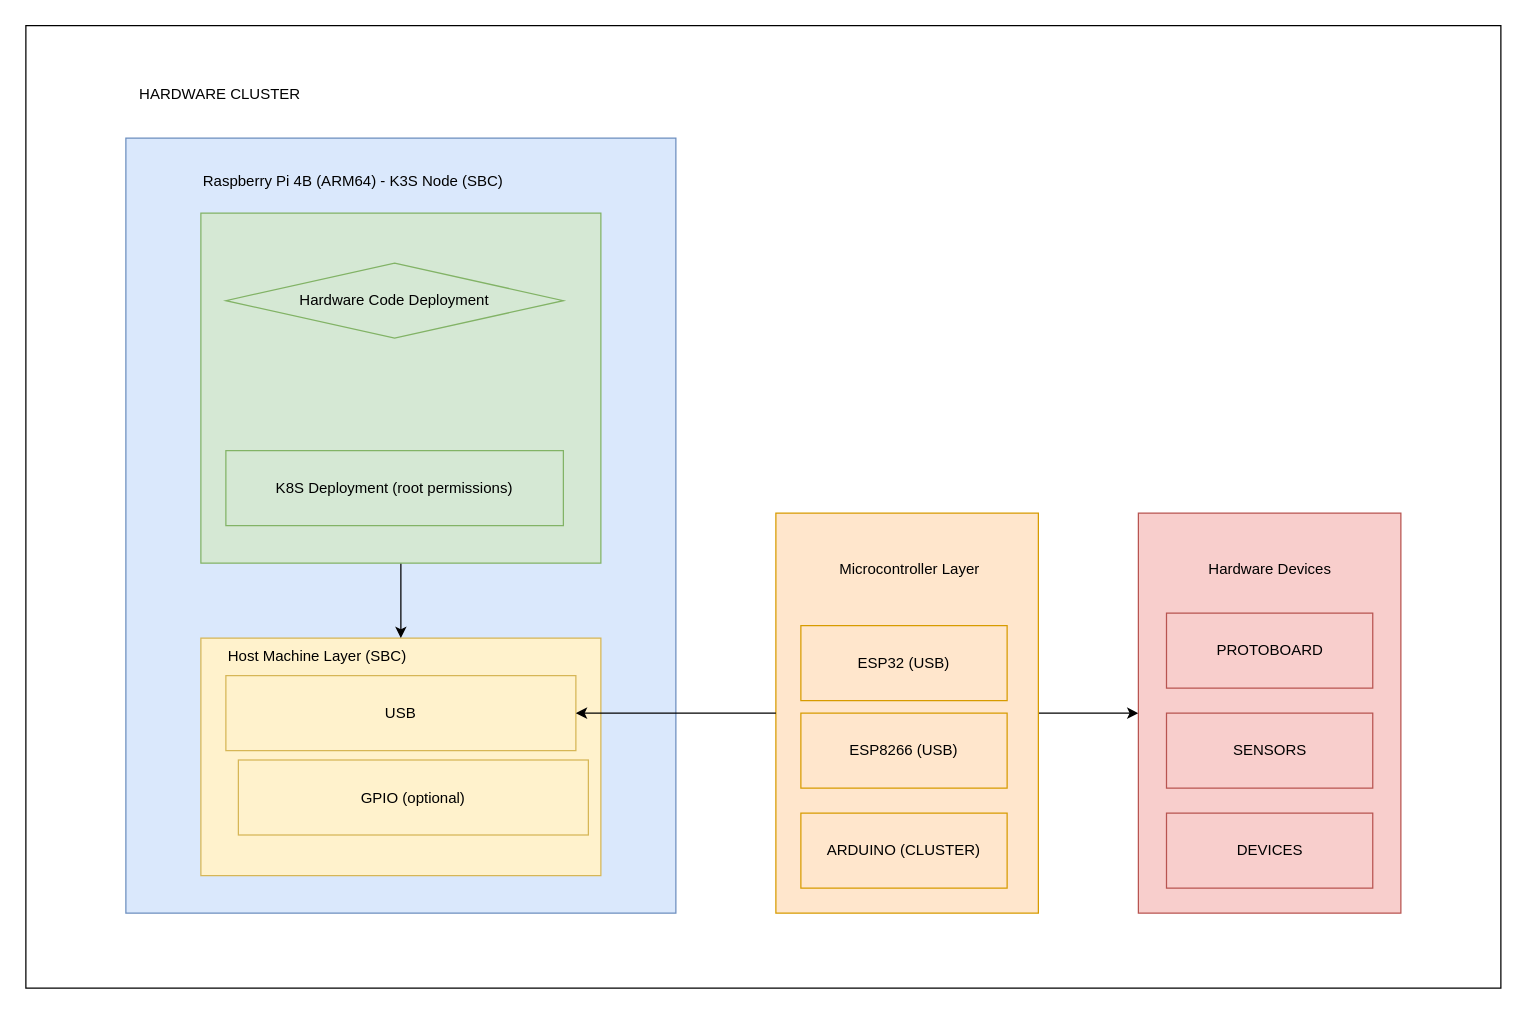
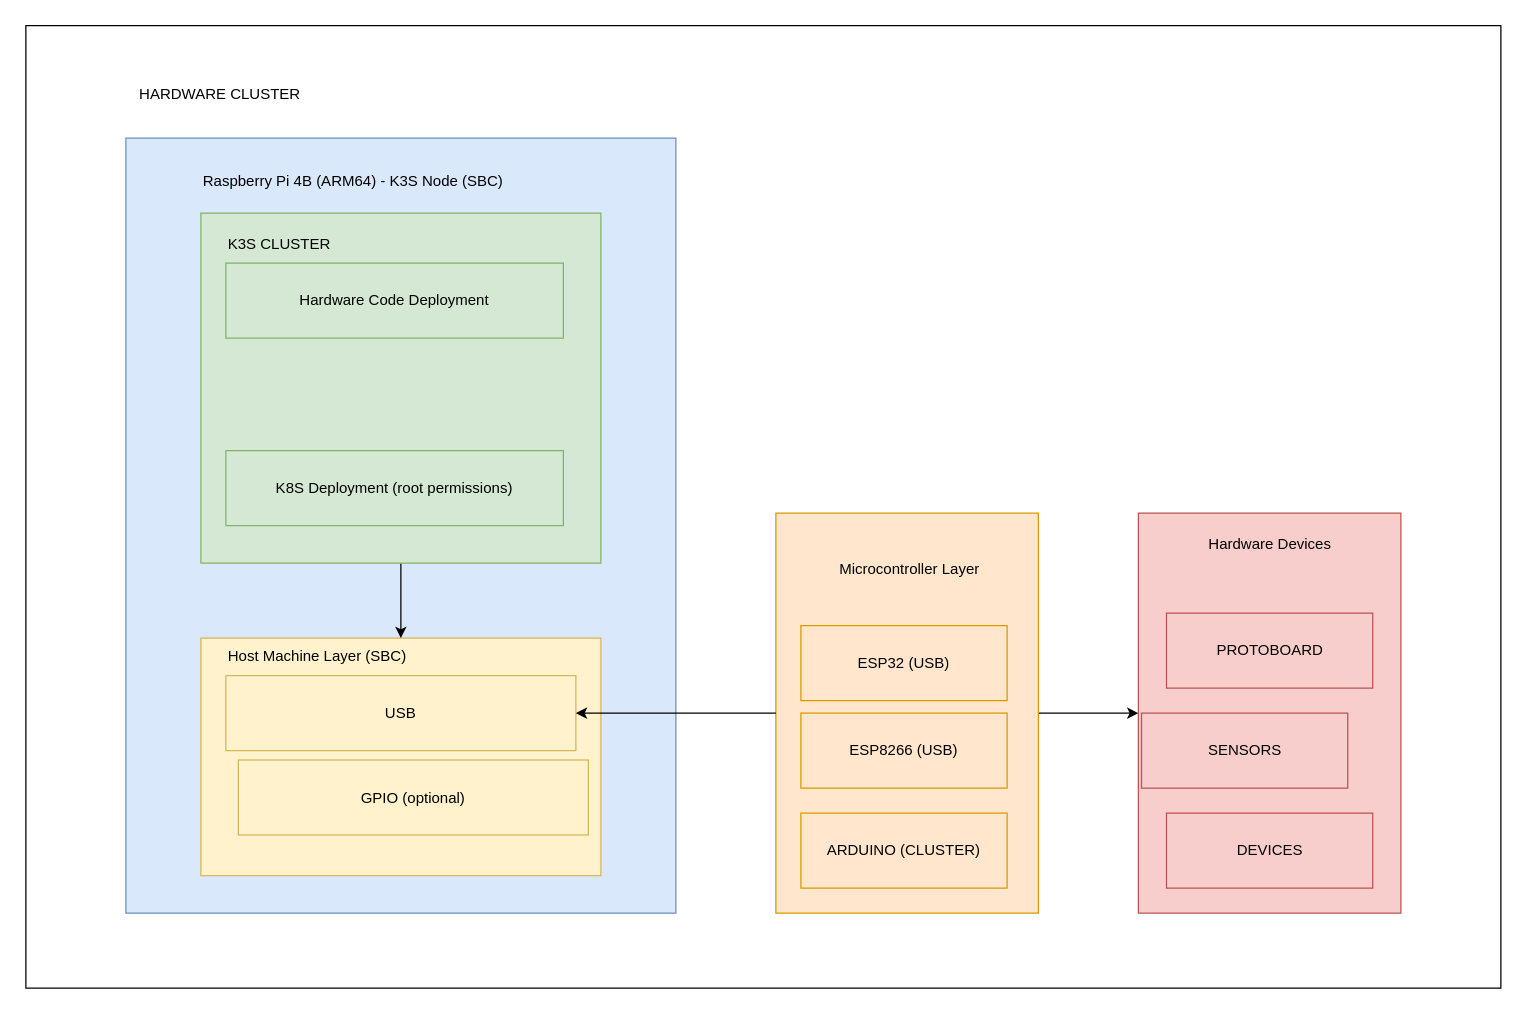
  <mxCell id="0" />
  <mxCell id="1" parent="0" />
  <mxCell id="2" value="" style="whiteSpace=wrap;html=1;fillColor=default;" vertex="1" parent="1"><mxGeometry x="20" y="20" width="1180" height="770" as="geometry" /></mxCell>
  <mxCell id="3" style="edgeStyle=orthogonalEdgeStyle;rounded=0;orthogonalLoop=1;jettySize=auto;html=1;entryX=0;entryY=0.5;entryDx=0;entryDy=0;" edge="1" parent="1" source="4" target="5"><mxGeometry relative="1" as="geometry"><mxPoint x="940" y="570" as="targetPoint" /></mxGeometry></mxCell>
  <mxCell id="4" value="" style="whiteSpace=wrap;html=1;fillColor=#ffe6cc;strokeColor=#d79b00;" parent="1" vertex="1"><mxGeometry x="620" y="410" width="210" height="320" as="geometry" /></mxCell>
  <mxCell id="5" value="" style="whiteSpace=wrap;html=1;fillColor=#f8cecc;strokeColor=#b85450;" parent="1" vertex="1"><mxGeometry x="910" y="410" width="210" height="320" as="geometry" /></mxCell>
  <mxCell id="6" value="" style="whiteSpace=wrap;html=1;fillColor=#dae8fc;strokeColor=#6c8ebf;" parent="1" vertex="1"><mxGeometry x="100" y="110" width="440" height="620" as="geometry" /></mxCell>
  <mxCell id="7" value="" style="whiteSpace=wrap;html=1;fillColor=#fff2cc;strokeColor=#d6b656;" parent="1" vertex="1"><mxGeometry x="160" y="510" width="320" height="190" as="geometry" /></mxCell>
  <mxCell id="8" style="edgeStyle=orthogonalEdgeStyle;rounded=0;orthogonalLoop=1;jettySize=auto;html=1;entryX=0.5;entryY=0;entryDx=0;entryDy=0;" edge="1" parent="1" source="9" target="7"><mxGeometry relative="1" as="geometry" /></mxCell>
  <mxCell id="9" value="" style="whiteSpace=wrap;html=1;fillColor=#d5e8d4;strokeColor=#82b366;" parent="1" vertex="1"><mxGeometry x="160" y="170" width="320" height="280" as="geometry" /></mxCell>
  <mxCell id="10" value="Raspberry Pi 4B (ARM64) - K3S Node (SBC) " style="text;html=1;align=left;verticalAlign=middle;resizable=0;points=[];autosize=1;strokeColor=none;fillColor=none;" parent="1" vertex="1"><mxGeometry x="160" y="130" width="320" height="30" as="geometry" /></mxCell>
  <mxCell id="11" value="GPIO (optional)" style="whiteSpace=wrap;html=1;fillColor=#fff2cc;strokeColor=#d6b656;" parent="1" vertex="1"><mxGeometry x="190" y="607.5" width="280" height="60" as="geometry" /></mxCell>
  <mxCell id="12" value="USB" style="whiteSpace=wrap;html=1;fillColor=#fff2cc;strokeColor=#d6b656;" parent="1" vertex="1"><mxGeometry x="180" y="540" width="280" height="60" as="geometry" /></mxCell>
  <mxCell id="13" value="ESP32 (USB)" style="whiteSpace=wrap;html=1;fillColor=#ffe6cc;strokeColor=#d79b00;" parent="1" vertex="1"><mxGeometry x="640" y="500" width="165" height="60" as="geometry" /></mxCell>
  <mxCell id="14" value="ESP8266 (USB)" style="whiteSpace=wrap;html=1;fillColor=#ffe6cc;strokeColor=#d79b00;" parent="1" vertex="1"><mxGeometry x="640" y="570" width="165" height="60" as="geometry" /></mxCell>
  <mxCell id="15" value="ARDUINO (CLUSTER)" style="whiteSpace=wrap;html=1;fillColor=#ffe6cc;strokeColor=#d79b00;" parent="1" vertex="1"><mxGeometry x="640" y="650" width="165" height="60" as="geometry" /></mxCell>
  <mxCell id="16" value="PROTOBOARD" style="whiteSpace=wrap;html=1;fillColor=#f8cecc;strokeColor=#b85450;" parent="1" vertex="1"><mxGeometry x="932.5" y="490" width="165" height="60" as="geometry" /></mxCell>
- <mxCell id="17" value="SENSORS" style="whiteSpace=wrap;html=1;fillColor=#f8cecc;strokeColor=#b85450;" parent="1" vertex="1"><mxGeometry x="932.5" y="570" width="165" height="60" as="geometry" /></mxCell>
+ <mxCell id="17" value="SENSORS" style="whiteSpace=wrap;html=1;fillColor=#f8cecc;strokeColor=#b85450;" parent="1" vertex="1"><mxGeometry x="912.5" y="570" width="165" height="60" as="geometry" /></mxCell>
  <mxCell id="18" value="DEVICES" style="whiteSpace=wrap;html=1;fillColor=#f8cecc;strokeColor=#b85450;" parent="1" vertex="1"><mxGeometry x="932.5" y="650" width="165" height="60" as="geometry" /></mxCell>
- <mxCell id="20" value="Hardware Code Deployment" style="rhombus;whiteSpace=wrap;html=1;fillColor=#d5e8d4;strokeColor=#82b366;" parent="1" vertex="1"><mxGeometry x="180" y="210" width="270" height="60" as="geometry" /></mxCell>
+ <mxCell id="19" value="K3S CLUSTER" style="text;html=1;align=left;verticalAlign=middle;resizable=0;points=[];autosize=1;strokeColor=none;fillColor=none;" parent="1" vertex="1"><mxGeometry x="180" y="180" width="110" height="30" as="geometry" /></mxCell>
+ <mxCell id="20" value="Hardware Code Deployment" style="whiteSpace=wrap;html=1;fillColor=#d5e8d4;strokeColor=#82b366;" parent="1" vertex="1"><mxGeometry x="180" y="210" width="270" height="60" as="geometry" /></mxCell>
  <mxCell id="21" value="K8S Deployment (root permissions)" style="whiteSpace=wrap;html=1;fillColor=#d5e8d4;strokeColor=#82b366;" parent="1" vertex="1"><mxGeometry x="180" y="360" width="270" height="60" as="geometry" /></mxCell>
  <mxCell id="22" value="Host Machine Layer (SBC)" style="text;html=1;align=left;verticalAlign=middle;resizable=0;points=[];autosize=1;strokeColor=none;fillColor=none;" parent="1" vertex="1"><mxGeometry x="180" y="510" width="200" height="30" as="geometry" /></mxCell>
  <mxCell id="23" value=" Microcontroller Layer" style="text;html=1;align=center;verticalAlign=middle;resizable=0;points=[];autosize=1;strokeColor=none;fillColor=none;" vertex="1" parent="1"><mxGeometry x="645" y="440" width="160" height="30" as="geometry" /></mxCell>
- <mxCell id="24" value="Hardware Devices" style="text;html=1;align=center;verticalAlign=middle;resizable=0;points=[];autosize=1;strokeColor=none;fillColor=none;" vertex="1" parent="1"><mxGeometry x="945" y="440" width="140" height="30" as="geometry" /></mxCell>
+ <mxCell id="24" value="Hardware Devices" style="text;html=1;align=center;verticalAlign=middle;resizable=0;points=[];autosize=1;strokeColor=none;fillColor=none;" vertex="1" parent="1"><mxGeometry x="945" y="420" width="140" height="30" as="geometry" /></mxCell>
  <mxCell id="25" style="edgeStyle=orthogonalEdgeStyle;rounded=0;orthogonalLoop=1;jettySize=auto;html=1;entryX=1;entryY=0.5;entryDx=0;entryDy=0;" edge="1" parent="1" source="4" target="12"><mxGeometry relative="1" as="geometry" /></mxCell>
  <mxCell id="26" value="HARDWARE CLUSTER" style="text;html=1;align=center;verticalAlign=middle;resizable=0;points=[];autosize=1;strokeColor=none;fillColor=none;" vertex="1" parent="1"><mxGeometry x="100" y="60" width="150" height="30" as="geometry" /></mxCell>
